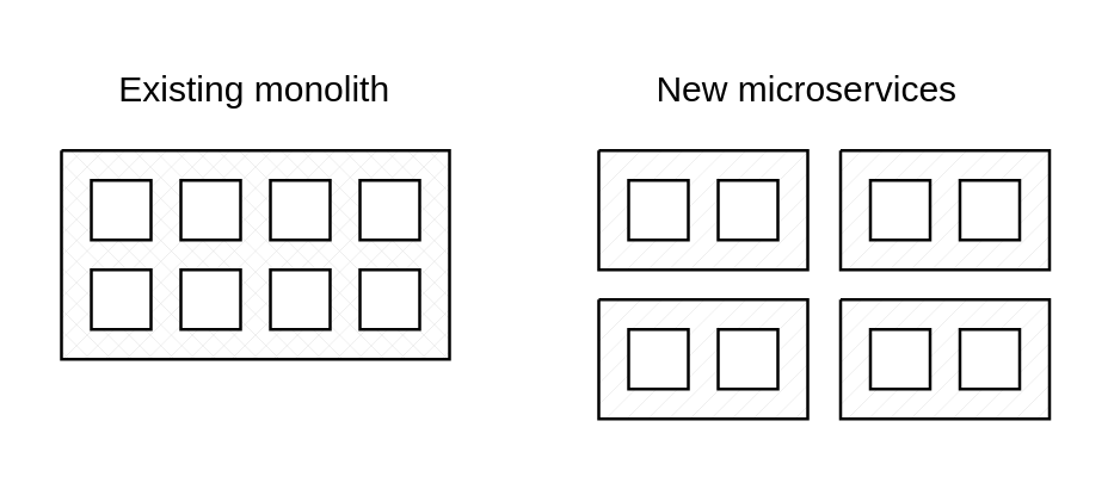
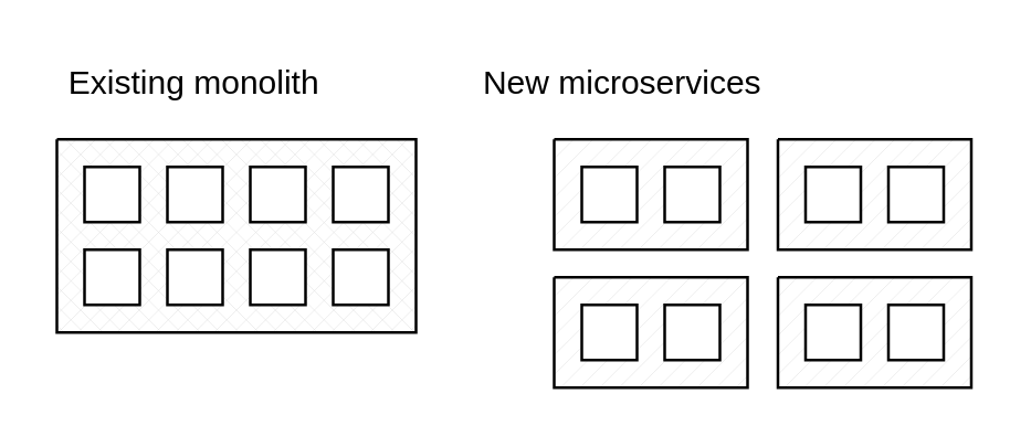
  <mxCell id="0" />
  <mxCell id="1" parent="0" />
  <mxCell id="2" value="" style="verticalLabelPosition=bottom;verticalAlign=top;html=1;shape=mxgraph.basic.patternFillRect;fillStyle=diagGrid;step=5;fillStrokeWidth=0.2;fillStrokeColor=#dddddd;" parent="1" vertex="1"><mxGeometry x="20" y="50" width="130" height="70" as="geometry" /></mxCell>
  <mxCell id="3" value="" style="verticalLabelPosition=bottom;verticalAlign=top;html=1;shape=mxgraph.basic.patternFillRect;fillStyle=diag;step=5;fillStrokeWidth=0.2;fillStrokeColor=#dddddd;" parent="1" vertex="1"><mxGeometry x="200" y="50" width="70" height="40" as="geometry" /></mxCell>
  <mxCell id="4" value="" style="whiteSpace=wrap;html=1;aspect=fixed;" parent="1" vertex="1"><mxGeometry x="30" y="60" width="20" height="20" as="geometry" /></mxCell>
  <mxCell id="5" value="" style="whiteSpace=wrap;html=1;aspect=fixed;" parent="1" vertex="1"><mxGeometry x="60" y="60" width="20" height="20" as="geometry" /></mxCell>
  <mxCell id="6" value="" style="whiteSpace=wrap;html=1;aspect=fixed;" parent="1" vertex="1"><mxGeometry x="90" y="60" width="20" height="20" as="geometry" /></mxCell>
  <mxCell id="7" value="" style="whiteSpace=wrap;html=1;aspect=fixed;" parent="1" vertex="1"><mxGeometry x="120" y="60" width="20" height="20" as="geometry" /></mxCell>
  <mxCell id="8" value="" style="whiteSpace=wrap;html=1;aspect=fixed;" parent="1" vertex="1"><mxGeometry x="30" y="90" width="20" height="20" as="geometry" /></mxCell>
  <mxCell id="9" value="" style="whiteSpace=wrap;html=1;aspect=fixed;" parent="1" vertex="1"><mxGeometry x="60" y="90" width="20" height="20" as="geometry" /></mxCell>
  <mxCell id="10" value="" style="whiteSpace=wrap;html=1;aspect=fixed;" parent="1" vertex="1"><mxGeometry x="90" y="90" width="20" height="20" as="geometry" /></mxCell>
  <mxCell id="11" value="" style="whiteSpace=wrap;html=1;aspect=fixed;" parent="1" vertex="1"><mxGeometry x="120" y="90" width="20" height="20" as="geometry" /></mxCell>
  <mxCell id="12" value="" style="whiteSpace=wrap;html=1;aspect=fixed;" parent="1" vertex="1"><mxGeometry x="210" y="60" width="20" height="20" as="geometry" /></mxCell>
  <mxCell id="13" value="" style="whiteSpace=wrap;html=1;aspect=fixed;" parent="1" vertex="1"><mxGeometry x="240" y="60" width="20" height="20" as="geometry" /></mxCell>
  <mxCell id="14" value="" style="verticalLabelPosition=bottom;verticalAlign=top;html=1;shape=mxgraph.basic.patternFillRect;fillStyle=diag;step=5;fillStrokeWidth=0.2;fillStrokeColor=#dddddd;" parent="1" vertex="1"><mxGeometry x="200" y="100" width="70" height="40" as="geometry" /></mxCell>
  <mxCell id="15" value="" style="whiteSpace=wrap;html=1;aspect=fixed;" parent="1" vertex="1"><mxGeometry x="210" y="110" width="20" height="20" as="geometry" /></mxCell>
  <mxCell id="16" value="" style="whiteSpace=wrap;html=1;aspect=fixed;" parent="1" vertex="1"><mxGeometry x="240" y="110" width="20" height="20" as="geometry" /></mxCell>
  <mxCell id="17" value="" style="verticalLabelPosition=bottom;verticalAlign=top;html=1;shape=mxgraph.basic.patternFillRect;fillStyle=diag;step=5;fillStrokeWidth=0.2;fillStrokeColor=#dddddd;" parent="1" vertex="1"><mxGeometry x="281" y="50" width="70" height="40" as="geometry" /></mxCell>
  <mxCell id="18" value="" style="whiteSpace=wrap;html=1;aspect=fixed;" parent="1" vertex="1"><mxGeometry x="291" y="60" width="20" height="20" as="geometry" /></mxCell>
  <mxCell id="19" value="" style="whiteSpace=wrap;html=1;aspect=fixed;" parent="1" vertex="1"><mxGeometry x="321" y="60" width="20" height="20" as="geometry" /></mxCell>
  <mxCell id="20" value="" style="verticalLabelPosition=bottom;verticalAlign=top;html=1;shape=mxgraph.basic.patternFillRect;fillStyle=diag;step=5;fillStrokeWidth=0.2;fillStrokeColor=#dddddd;" parent="1" vertex="1"><mxGeometry x="281" y="100" width="70" height="40" as="geometry" /></mxCell>
  <mxCell id="21" value="" style="whiteSpace=wrap;html=1;aspect=fixed;" parent="1" vertex="1"><mxGeometry x="291" y="110" width="20" height="20" as="geometry" /></mxCell>
  <mxCell id="22" value="" style="whiteSpace=wrap;html=1;aspect=fixed;" parent="1" vertex="1"><mxGeometry x="321" y="110" width="20" height="20" as="geometry" /></mxCell>
- <mxCell id="23" value="Existing monolith" style="text;html=1;strokeColor=none;fillColor=none;align=center;verticalAlign=middle;whiteSpace=wrap;rounded=0;" parent="1" vertex="1"><mxGeometry x="25" y="20" width="120" height="20" as="geometry" /></mxCell>
- <mxCell id="24" value="New microservices" style="text;html=1;strokeColor=none;fillColor=none;align=center;verticalAlign=middle;whiteSpace=wrap;rounded=0;" parent="1" vertex="1"><mxGeometry x="210" y="20" width="120" height="20" as="geometry" /></mxCell>
+ <mxCell id="23" value="Existing monolith" style="text;html=1;strokeColor=none;fillColor=none;align=center;verticalAlign=middle;whiteSpace=wrap;rounded=0;" parent="1" vertex="1"><mxGeometry x="10" y="20" width="120" height="20" as="geometry" /></mxCell>
+ <mxCell id="24" value="New microservices" style="text;html=1;strokeColor=none;fillColor=none;align=center;verticalAlign=middle;whiteSpace=wrap;rounded=0;" parent="1" vertex="1"><mxGeometry x="165" y="20" width="120" height="20" as="geometry" /></mxCell>
